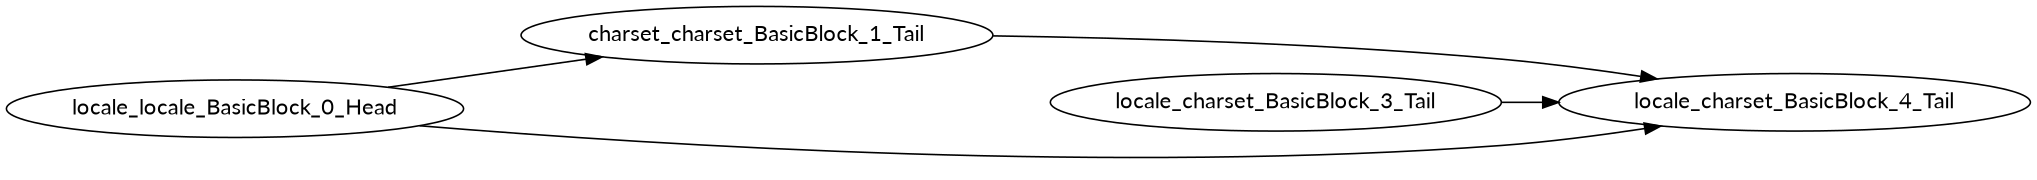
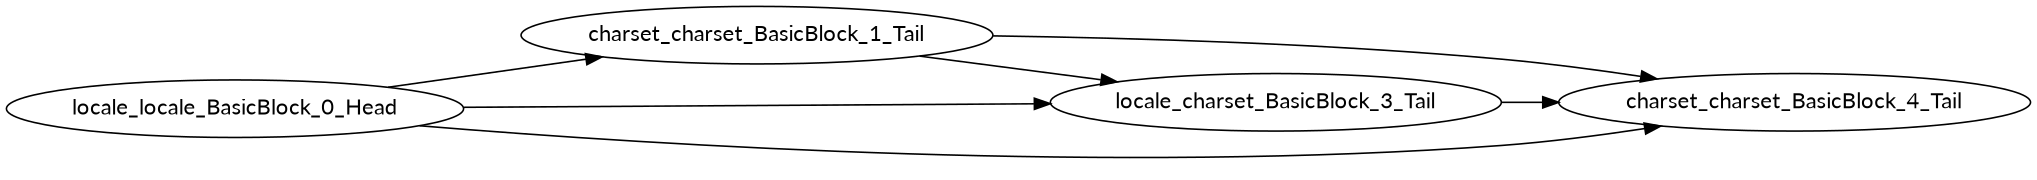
  digraph {
    fontname=Lato
    rankdir=LR
    node [fontname=Lato]
    edge [fontname=Lato]
    n1 [label=charset_charset_BasicBlock_1_Tail]
-   locale_charset_BasicBlock_4_Tail
+   locale_charset_BasicBlock_4_Tail [label=charset_charset_BasicBlock_4_Tail]
    locale_charset_BasicBlock_3_Tail
    n4 [label=locale_locale_BasicBlock_0_Head]
    n1 -> locale_charset_BasicBlock_4_Tail
+   n1 -> locale_charset_BasicBlock_3_Tail
    locale_charset_BasicBlock_3_Tail -> locale_charset_BasicBlock_4_Tail
    n4 -> n1
    n4 -> locale_charset_BasicBlock_4_Tail
+   n4 -> locale_charset_BasicBlock_3_Tail
  }
